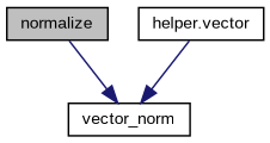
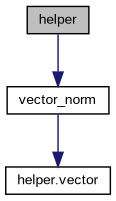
  digraph {
    fontname="Liberation Sans"
    rankdir=TB
    node [color=black fillcolor=white fontname="Liberation Sans" fontsize=10 shape=record style=filled]
    edge [color=midnightblue fontname="Liberation Sans" fontsize=10 labelfontname=Helvetica labelfontsize=10 style=solid]
-   n1 [fillcolor=grey75 fontcolor=black height=0.2 label=normalize width=0.4]
+   n1 [fillcolor=grey75 fontcolor=black height=0.2 label=helper width=0.4]
    n2 [height=0.2 label=vector_norm width=0.4]
    n3 [height=0.2 label="helper.vector" width=0.4]
    n1 -> n2
-   n3 -> n2
+   n2 -> n3
  }
